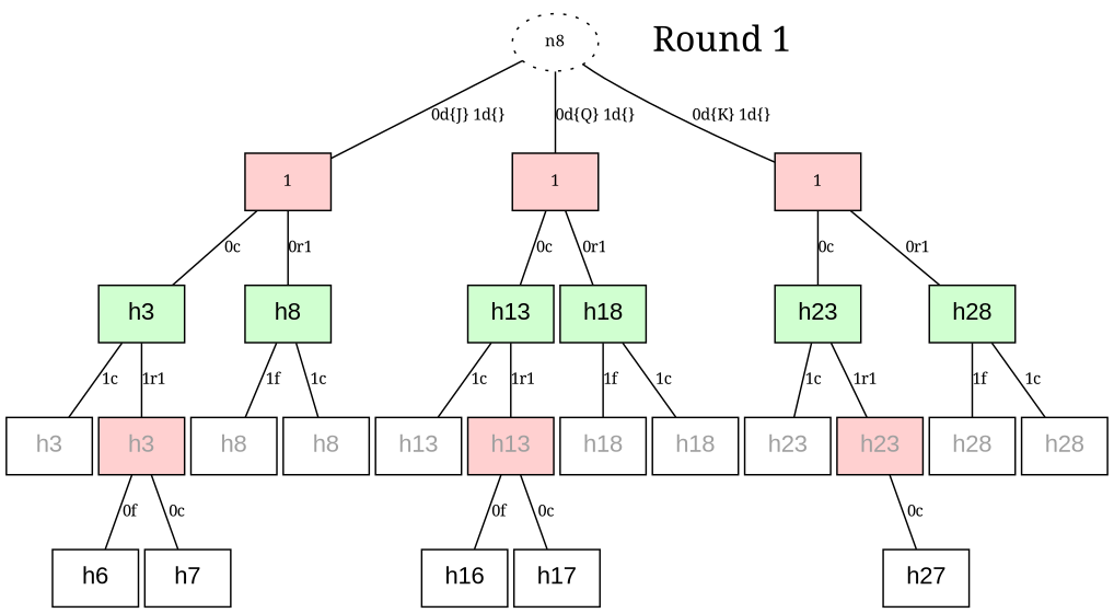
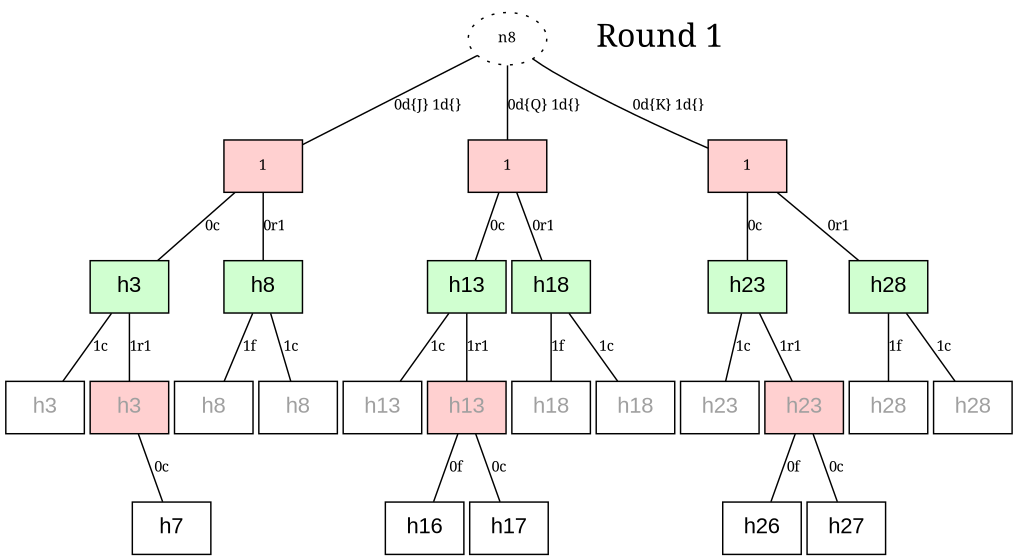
  digraph {
    fontname="Noto Serif"
    fontsize=10
    labeljust=l
    labelloc=t
    nodesep=0.05
    node [fillcolor="#FFFFFF" fontname="Noto Serif" fontsize=10 shape=box style=filled]
    edge [arrowhead=none fontname="Noto Serif" fontsize=10]
    n1 [label=n8 shape=ellipse style="filled, dotted"]
    n2 [fontsize=22 label="Round 1" peripheries=0 style=bold fillcolor="" shape=""]
    n3 [fillcolor="#FFD0D0" label=1]
    n4 [fillcolor="#FFD0D0" label=1]
    n5 [fillcolor="#FFD0D0" label=1]
    n6 [label=<<FONT FACE = "ARIAL" COLOR="#A0A0A0" POINT-SIZE="15">h3</FONT>>]
    n7 [fillcolor="#D0FFD0" label=<<FONT FACE = "ARIAL" COLOR="#000000" POINT-SIZE="15">h3</FONT>>]
    n8 [fillcolor="#FFD0D0" label=<<FONT FACE = "ARIAL" COLOR="#A0A0A0" POINT-SIZE="15">h3</FONT>>]
-   n9 [label=<<FONT FACE = "ARIAL" COLOR="#000000" POINT-SIZE="15">h6</FONT>>]
    n10 [label=<<FONT FACE = "ARIAL" COLOR="#000000" POINT-SIZE="15">h7</FONT>>]
    n11 [fillcolor="#D0FFD0" label=<<FONT FACE = "ARIAL" COLOR="#000000" POINT-SIZE="15">h8</FONT>>]
    n12 [label=<<FONT FACE = "ARIAL" COLOR="#A0A0A0" POINT-SIZE="15">h8</FONT>>]
    n13 [label=<<FONT FACE = "ARIAL" COLOR="#A0A0A0" POINT-SIZE="15">h8</FONT>>]
    n14 [fillcolor="#D0FFD0" label=<<FONT FACE = "ARIAL" COLOR="#000000" POINT-SIZE="15">h13</FONT>>]
    n15 [fillcolor="#D0FFD0" label=<<FONT FACE = "ARIAL" COLOR="#000000" POINT-SIZE="15">h18</FONT>>]
    n16 [fillcolor="#D0FFD0" label=<<FONT FACE = "ARIAL" COLOR="#000000" POINT-SIZE="15">h23</FONT>>]
    n17 [fillcolor="#D0FFD0" label=<<FONT FACE = "ARIAL" COLOR="#000000" POINT-SIZE="15">h28</FONT>>]
    n18 [label=<<FONT FACE = "ARIAL" COLOR="#A0A0A0" POINT-SIZE="15">h13</FONT>>]
    n19 [fillcolor="#FFD0D0" label=<<FONT FACE = "ARIAL" COLOR="#A0A0A0" POINT-SIZE="15">h13</FONT>>]
    n20 [label=<<FONT FACE = "ARIAL" COLOR="#000000" POINT-SIZE="15">h16</FONT>>]
    n21 [label=<<FONT FACE = "ARIAL" COLOR="#000000" POINT-SIZE="15">h17</FONT>>]
    n22 [label=<<FONT FACE = "ARIAL" COLOR="#A0A0A0" POINT-SIZE="15">h18</FONT>>]
    n23 [label=<<FONT FACE = "ARIAL" COLOR="#A0A0A0" POINT-SIZE="15">h18</FONT>>]
    n24 [label=<<FONT FACE = "ARIAL" COLOR="#A0A0A0" POINT-SIZE="15">h23</FONT>>]
    n25 [fillcolor="#FFD0D0" label=<<FONT FACE = "ARIAL" COLOR="#A0A0A0" POINT-SIZE="15">h23</FONT>>]
+   n26 [label=<<FONT FACE = "ARIAL" COLOR="#000000" POINT-SIZE="15">h26</FONT>>]
    n27 [label=<<FONT FACE = "ARIAL" COLOR="#000000" POINT-SIZE="15">h27</FONT>>]
    n28 [label=<<FONT FACE = "ARIAL" COLOR="#A0A0A0" POINT-SIZE="15">h28</FONT>>]
    n29 [label=<<FONT FACE = "ARIAL" COLOR="#A0A0A0" POINT-SIZE="15">h28</FONT>>]
    subgraph sub_1 {
      rank=same
      n1
      n2
    }
    n1 -> n3 [label="0d{J} 1d{}"]
    n1 -> n4 [label="0d{Q} 1d{}"]
    n1 -> n5 [label="0d{K} 1d{}"]
    n3 -> n7 [label="0c"]
    n3 -> n11 [label="0r1"]
    n4 -> n14 [label="0c"]
    n4 -> n15 [label="0r1"]
    n5 -> n16 [label="0c"]
    n5 -> n17 [label="0r1"]
    n7 -> n6 [label="1c"]
    n7 -> n8 [label="1r1"]
-   n8 -> n9 [label="0f"]
    n8 -> n10 [label="0c"]
    n11 -> n12 [label="1f"]
    n11 -> n13 [label="1c"]
    n14 -> n18 [label="1c"]
    n14 -> n19 [label="1r1"]
    n15 -> n22 [label="1f"]
    n15 -> n23 [label="1c"]
    n16 -> n24 [label="1c"]
    n16 -> n25 [label="1r1"]
    n17 -> n28 [label="1f"]
    n17 -> n29 [label="1c"]
    n19 -> n20 [label="0f"]
    n19 -> n21 [label="0c"]
+   n25 -> n26 [label="0f"]
    n25 -> n27 [label="0c"]
  }
